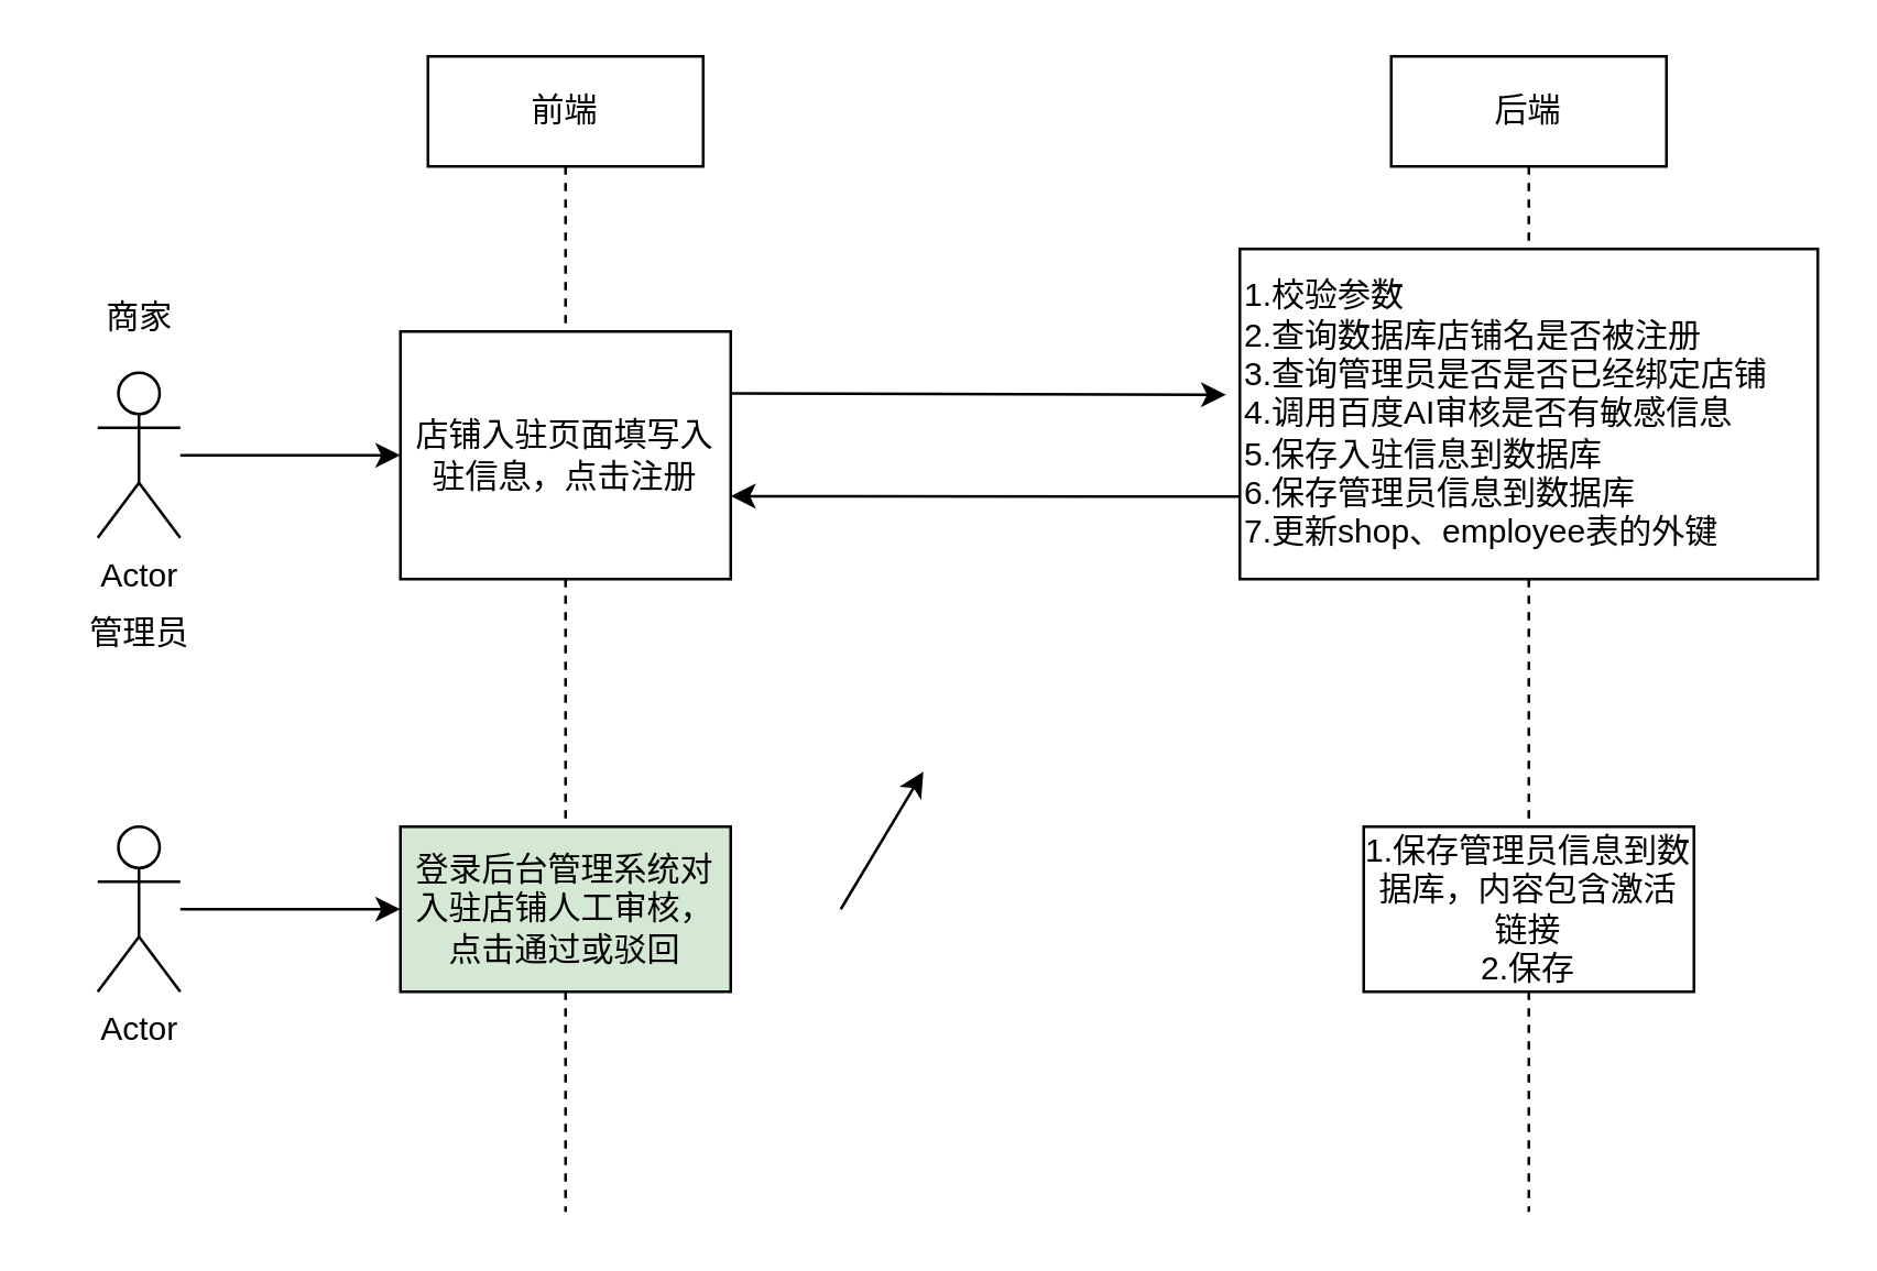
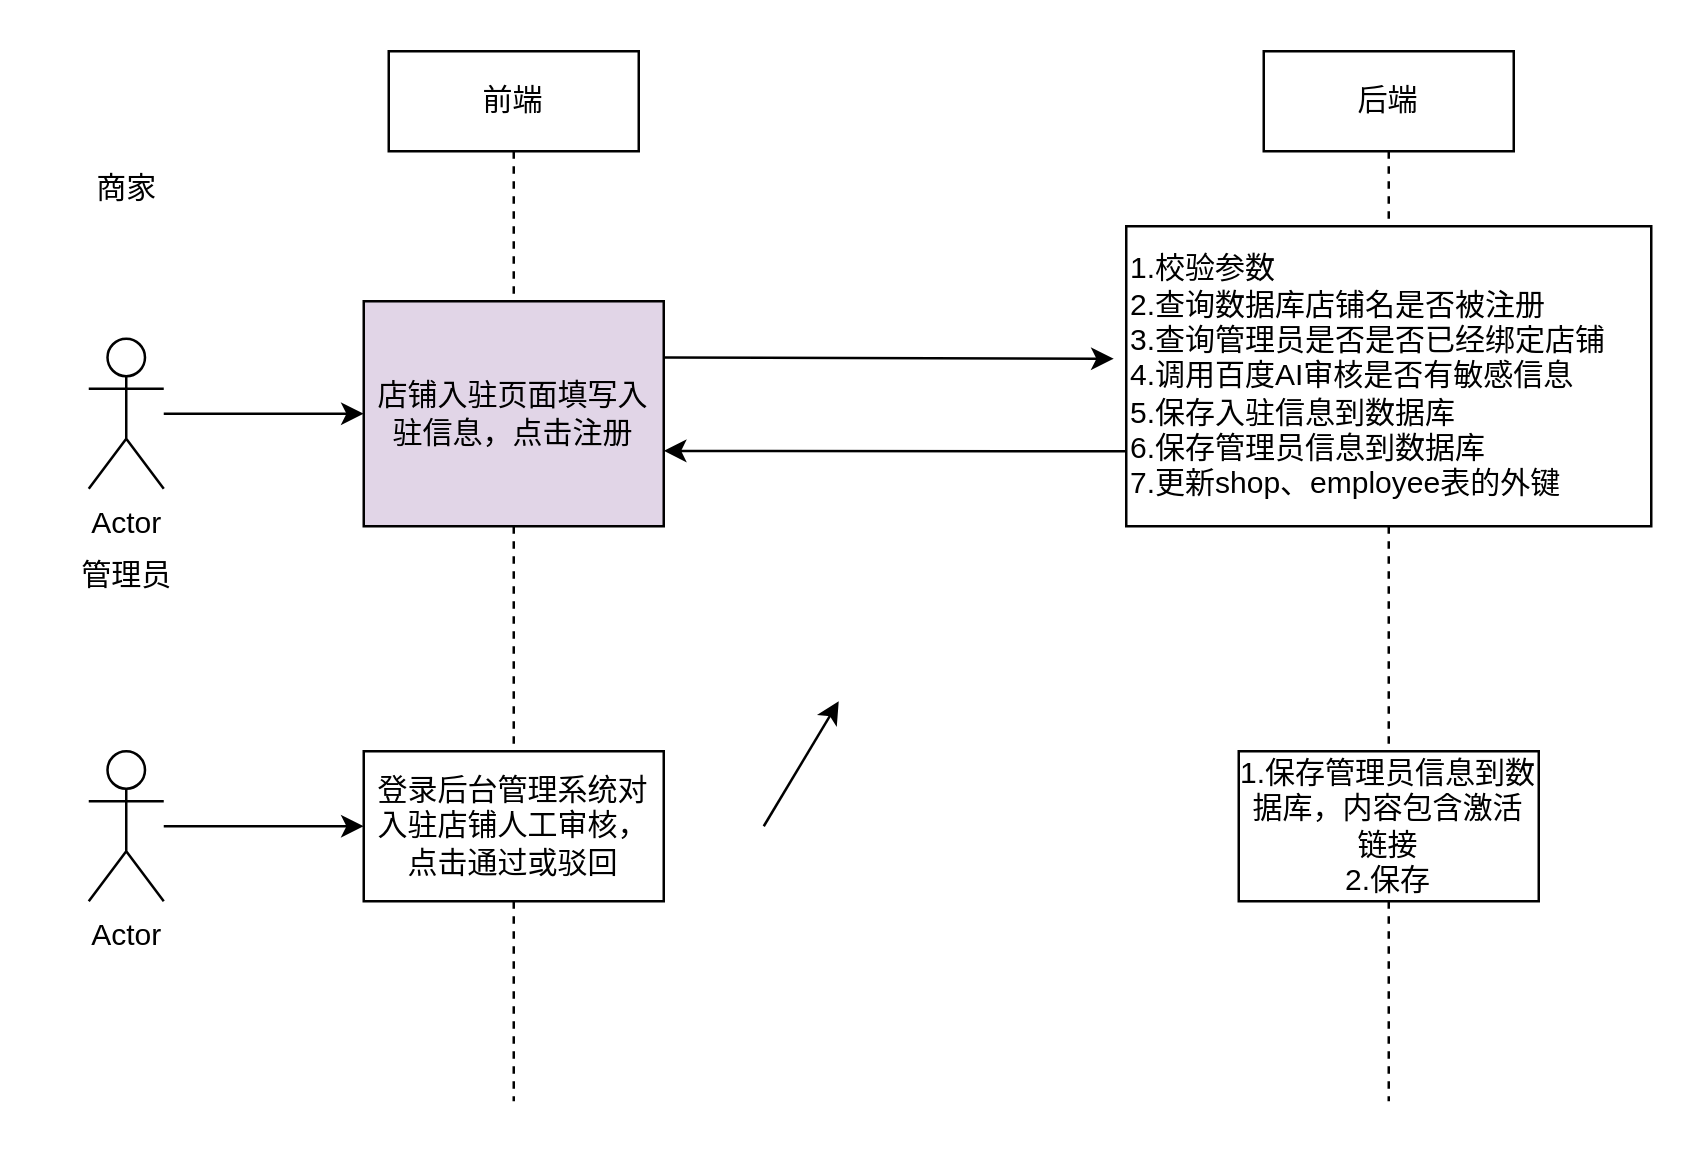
  <mxCell id="0" />
  <mxCell id="1" parent="0" />
  <mxCell id="2" value="前端" style="shape=umlLifeline;perimeter=lifelinePerimeter;whiteSpace=wrap;html=1;container=0;dropTarget=0;collapsible=0;recursiveResize=0;outlineConnect=0;portConstraint=eastwest;newEdgeStyle={&quot;edgeStyle&quot;:&quot;elbowEdgeStyle&quot;,&quot;elbow&quot;:&quot;vertical&quot;,&quot;curved&quot;:0,&quot;rounded&quot;:0};" vertex="1" parent="1"><mxGeometry x="155" y="20" width="100" height="420" as="geometry" /></mxCell>
  <mxCell id="3" value="后端" style="shape=umlLifeline;perimeter=lifelinePerimeter;whiteSpace=wrap;html=1;container=0;dropTarget=0;collapsible=0;recursiveResize=0;outlineConnect=0;portConstraint=eastwest;newEdgeStyle={&quot;edgeStyle&quot;:&quot;elbowEdgeStyle&quot;,&quot;elbow&quot;:&quot;vertical&quot;,&quot;curved&quot;:0,&quot;rounded&quot;:0};" vertex="1" parent="1"><mxGeometry x="505" y="20" width="100" height="420" as="geometry" /></mxCell>
- <mxCell id="4" value="店铺入驻页面填写入驻信息，点击注册" style="rounded=0;whiteSpace=wrap;html=1;" vertex="1" parent="1"><mxGeometry x="145" y="120" width="120" height="90" as="geometry" /></mxCell>
+ <mxCell id="4" value="店铺入驻页面填写入驻信息，点击注册" style="rounded=0;whiteSpace=wrap;html=1;fillColor=#e1d5e7;" vertex="1" parent="1"><mxGeometry x="145" y="120" width="120" height="90" as="geometry" /></mxCell>
  <mxCell id="5" value="1.校验参数&lt;br&gt;2.查询数据库店铺名是否被注册&lt;br&gt;3.查询管理员是否是否已经绑定店铺&lt;br&gt;4.调用百度AI审核是否有敏感信息&lt;br&gt;5.保存入驻信息到数据库&lt;br&gt;6.保存管理员信息到数据库&lt;br&gt;7.更新shop、employee表的外键" style="rounded=0;whiteSpace=wrap;html=1;align=left;" vertex="1" parent="1"><mxGeometry x="450" y="90" width="210" height="120" as="geometry" /></mxCell>
  <mxCell id="6" value="" style="endArrow=classic;html=1;rounded=0;exitX=1;exitY=0.25;exitDx=0;exitDy=0;" edge="1" parent="1" source="4"><mxGeometry width="50" height="50" relative="1" as="geometry"><mxPoint x="335" y="160" as="sourcePoint" /><mxPoint x="445" y="143" as="targetPoint" /></mxGeometry></mxCell>
  <mxCell id="7" value="" style="endArrow=classic;html=1;rounded=0;exitX=0;exitY=0.75;exitDx=0;exitDy=0;entryX=1;entryY=0.665;entryDx=0;entryDy=0;entryPerimeter=0;" edge="1" parent="1" source="5" target="4"><mxGeometry width="50" height="50" relative="1" as="geometry"><mxPoint x="295" y="230" as="sourcePoint" /><mxPoint x="345" y="180" as="targetPoint" /></mxGeometry></mxCell>
  <mxCell id="8" style="edgeStyle=orthogonalEdgeStyle;rounded=0;orthogonalLoop=1;jettySize=auto;html=1;entryX=0;entryY=0.5;entryDx=0;entryDy=0;" edge="1" parent="1" source="9" target="4"><mxGeometry relative="1" as="geometry" /></mxCell>
  <mxCell id="9" value="Actor" style="shape=umlActor;verticalLabelPosition=bottom;verticalAlign=top;html=1;outlineConnect=0;" vertex="1" parent="1"><mxGeometry x="35" y="135" width="30" height="60" as="geometry" /></mxCell>
- <mxCell id="10" value="商家" style="text;html=1;align=center;verticalAlign=middle;resizable=0;points=[];autosize=1;strokeColor=none;fillColor=none;" vertex="1" parent="1"><mxGeometry x="25" y="100" width="50" height="30" as="geometry" /></mxCell>
- <mxCell id="11" value="登录后台管理系统对入驻店铺人工审核，&lt;br&gt;点击通过或驳回" style="rounded=0;whiteSpace=wrap;html=1;fillColor=#d5e8d4;" vertex="1" parent="1"><mxGeometry x="145" y="300" width="120" height="60" as="geometry" /></mxCell>
+ <mxCell id="10" value="商家" style="text;html=1;align=center;verticalAlign=middle;resizable=0;points=[];autosize=1;strokeColor=none;fillColor=none;" vertex="1" parent="1"><mxGeometry x="25" y="60" width="50" height="30" as="geometry" /></mxCell>
+ <mxCell id="11" value="登录后台管理系统对入驻店铺人工审核，&lt;br&gt;点击通过或驳回" style="rounded=0;whiteSpace=wrap;html=1;" vertex="1" parent="1"><mxGeometry x="145" y="300" width="120" height="60" as="geometry" /></mxCell>
  <mxCell id="12" style="edgeStyle=orthogonalEdgeStyle;rounded=0;orthogonalLoop=1;jettySize=auto;html=1;entryX=0;entryY=0.5;entryDx=0;entryDy=0;" edge="1" parent="1" source="13" target="11"><mxGeometry relative="1" as="geometry" /></mxCell>
  <mxCell id="13" value="Actor" style="shape=umlActor;verticalLabelPosition=bottom;verticalAlign=top;html=1;outlineConnect=0;" vertex="1" parent="1"><mxGeometry x="35" y="300" width="30" height="60" as="geometry" /></mxCell>
  <mxCell id="14" value="管理员" style="text;html=1;align=center;verticalAlign=middle;resizable=0;points=[];autosize=1;strokeColor=none;fillColor=none;" vertex="1" parent="1"><mxGeometry x="20" y="215" width="60" height="30" as="geometry" /></mxCell>
  <mxCell id="15" value="1.保存管理员信息到数据库，内容包含激活链接&lt;br&gt;2.保存" style="rounded=0;whiteSpace=wrap;html=1;" vertex="1" parent="1"><mxGeometry x="495" y="300" width="120" height="60" as="geometry" /></mxCell>
  <mxCell id="16" value="" style="endArrow=classic;html=1;rounded=0;" edge="1" parent="1"><mxGeometry width="50" height="50" relative="1" as="geometry"><mxPoint x="305" y="330" as="sourcePoint" /><mxPoint x="335" y="280" as="targetPoint" /></mxGeometry></mxCell>
